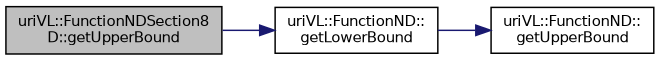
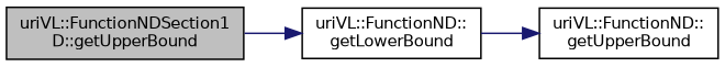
  digraph {
    rankdir=LR
    node [color=black fillcolor=white fontname=Helvetica fontsize=10 shape=record style=filled]
    edge [color=midnightblue fontname=Helvetica fontsize=10 labelfontname=Helvetica labelfontsize=10 style=solid]
-   n1 [fillcolor=grey75 fontcolor=black height=0.2 label="uriVL::FunctionNDSection8\lD::getUpperBound" width=0.4]
+   n1 [fillcolor=grey75 fontcolor=black height=0.2 label="uriVL::FunctionNDSection1\lD::getUpperBound" width=0.4]
    n2 [height=0.2 label="uriVL::FunctionND::\lgetLowerBound" width=0.4]
    n3 [height=0.2 label="uriVL::FunctionND::\lgetUpperBound" width=0.4]
    n1 -> n2
    n2 -> n3
  }
